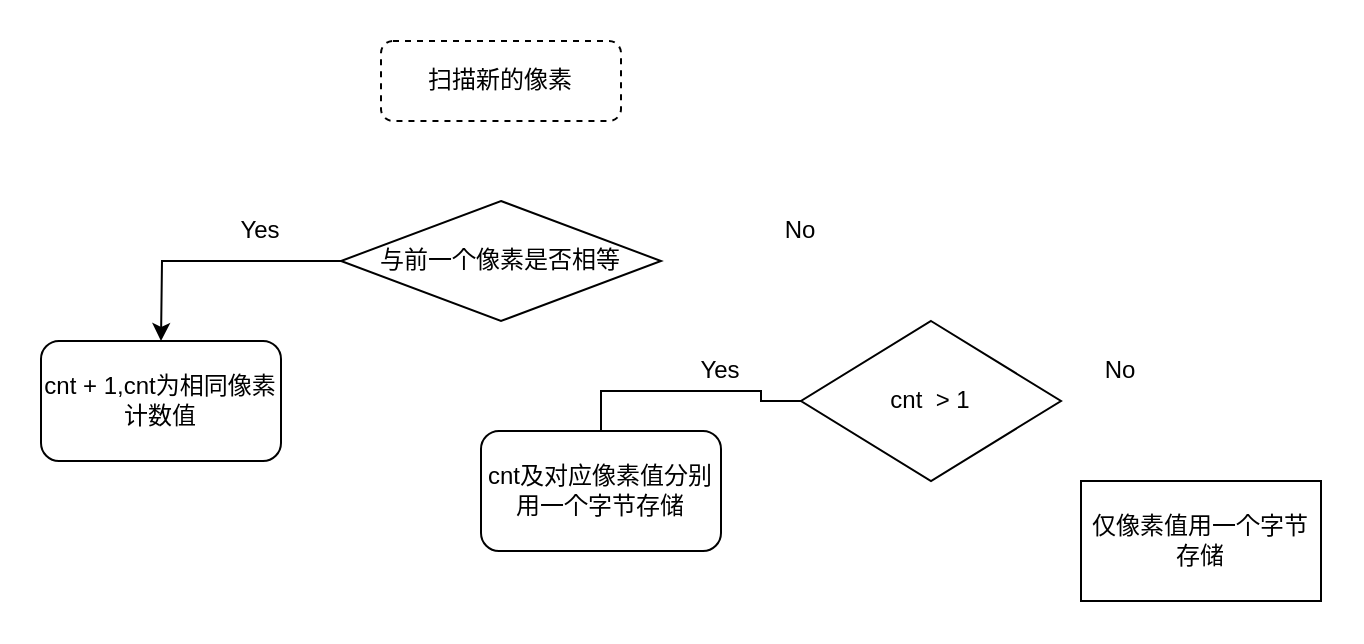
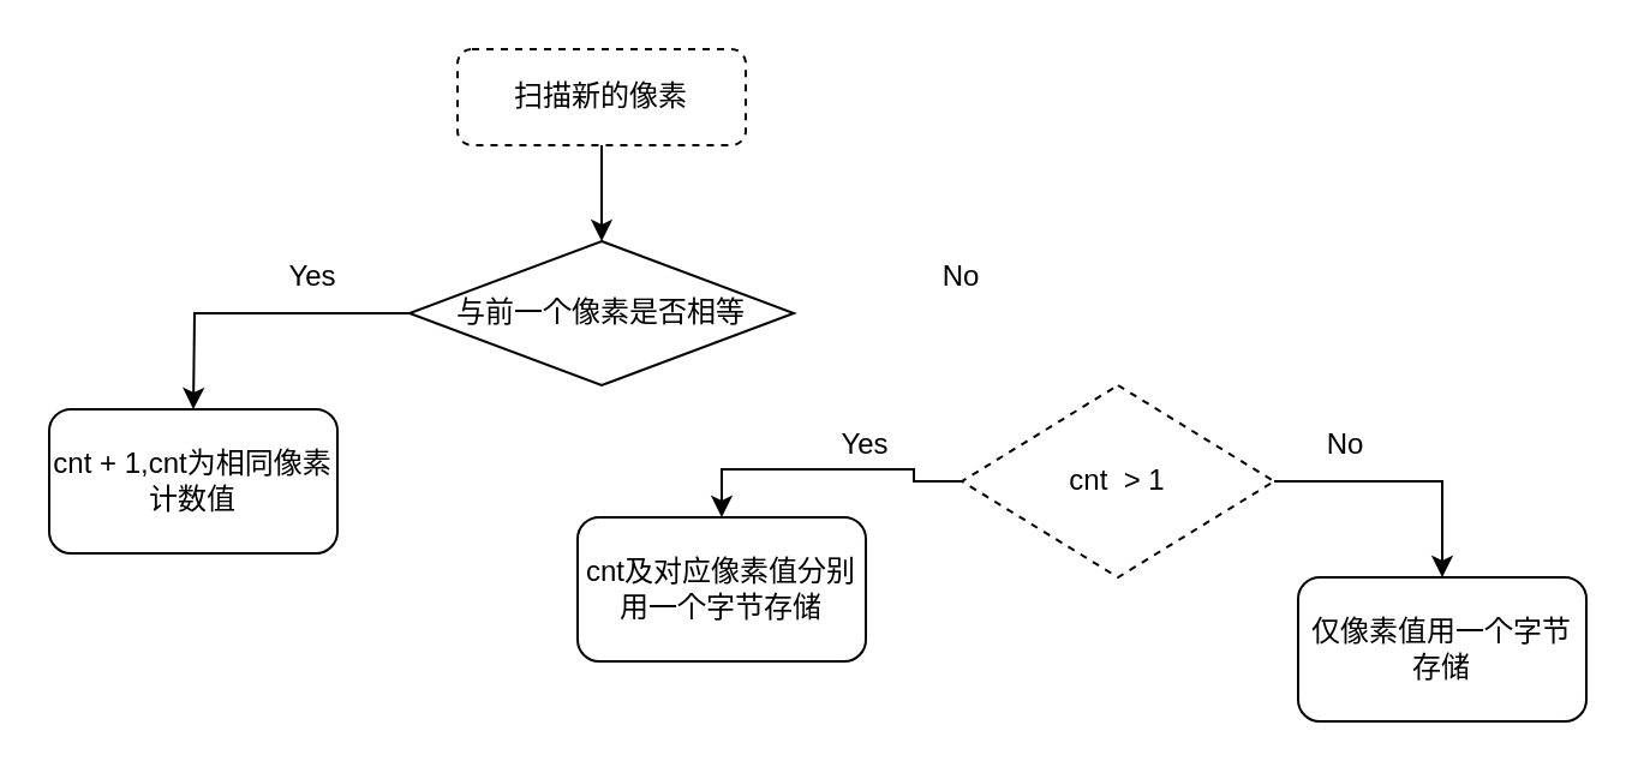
  <mxCell id="0" />
  <mxCell id="1" parent="0" />
+ <mxCell id="2" style="edgeStyle=orthogonalEdgeStyle;rounded=0;orthogonalLoop=1;jettySize=auto;html=1;entryX=0.5;entryY=0;entryDx=0;entryDy=0;" edge="1" parent="1" source="3" target="5"><mxGeometry relative="1" as="geometry"><mxPoint x="250" y="80" as="targetPoint" /></mxGeometry></mxCell>
  <mxCell id="3" value="扫描新的像素" style="rounded=1;whiteSpace=wrap;html=1;dashed=1;" vertex="1" parent="1"><mxGeometry x="190" y="20" width="120" height="40" as="geometry" /></mxCell>
  <mxCell id="4" style="edgeStyle=orthogonalEdgeStyle;rounded=0;orthogonalLoop=1;jettySize=auto;html=1;" edge="1" parent="1" source="5"><mxGeometry relative="1" as="geometry"><mxPoint x="80" y="170" as="targetPoint" /></mxGeometry></mxCell>
  <mxCell id="5" value="与前一个像素是否相等" style="rhombus;whiteSpace=wrap;html=1;" vertex="1" parent="1"><mxGeometry x="170" y="100" width="160" height="60" as="geometry" /></mxCell>
  <mxCell id="6" value="cnt + 1,cnt为相同像素计数值" style="rounded=1;whiteSpace=wrap;html=1;" vertex="1" parent="1"><mxGeometry x="20" y="170" width="120" height="60" as="geometry" /></mxCell>
  <mxCell id="7" value="Yes" style="text;html=1;strokeColor=none;fillColor=none;align=center;verticalAlign=middle;whiteSpace=wrap;rounded=0;" vertex="1" parent="1"><mxGeometry x="100" y="100" width="60" height="30" as="geometry" /></mxCell>
- <mxCell id="8" style="edgeStyle=orthogonalEdgeStyle;rounded=0;orthogonalLoop=1;jettySize=auto;html=1;entryX=0.5;entryY=0;entryDx=0;entryDy=0;endArrow=none;" edge="1" parent="1" source="10" target="12"><mxGeometry relative="1" as="geometry" /></mxCell>
- <mxCell id="10" value="cnt&amp;nbsp; &amp;gt; 1" style="rhombus;whiteSpace=wrap;html=1;" vertex="1" parent="1"><mxGeometry x="400" y="160" width="130" height="80" as="geometry" /></mxCell>
+ <mxCell id="8" style="edgeStyle=orthogonalEdgeStyle;rounded=0;orthogonalLoop=1;jettySize=auto;html=1;entryX=0.5;entryY=0;entryDx=0;entryDy=0;" edge="1" parent="1" source="10" target="12"><mxGeometry relative="1" as="geometry" /></mxCell>
+ <mxCell id="9" style="edgeStyle=orthogonalEdgeStyle;rounded=0;orthogonalLoop=1;jettySize=auto;html=1;entryX=0.5;entryY=0;entryDx=0;entryDy=0;" edge="1" parent="1" source="10" target="13"><mxGeometry relative="1" as="geometry" /></mxCell>
+ <mxCell id="10" value="cnt&amp;nbsp; &amp;gt; 1" style="rhombus;whiteSpace=wrap;html=1;dashed=1;" vertex="1" parent="1"><mxGeometry x="400" y="160" width="130" height="80" as="geometry" /></mxCell>
  <mxCell id="11" value="No" style="text;html=1;strokeColor=none;fillColor=none;align=center;verticalAlign=middle;whiteSpace=wrap;rounded=0;" vertex="1" parent="1"><mxGeometry x="370" y="100" width="60" height="30" as="geometry" /></mxCell>
  <mxCell id="12" value="cnt及对应像素值分别用一个字节存储" style="rounded=1;whiteSpace=wrap;html=1;" vertex="1" parent="1"><mxGeometry x="240" y="215" width="120" height="60" as="geometry" /></mxCell>
- <mxCell id="13" value="仅像素值用一个字节存储" style="whiteSpace=wrap;html=1;rounded=0;" vertex="1" parent="1"><mxGeometry x="540" y="240" width="120" height="60" as="geometry" /></mxCell>
+ <mxCell id="13" value="仅像素值用一个字节存储" style="rounded=1;whiteSpace=wrap;html=1;" vertex="1" parent="1"><mxGeometry x="540" y="240" width="120" height="60" as="geometry" /></mxCell>
  <mxCell id="14" value="Yes" style="text;html=1;strokeColor=none;fillColor=none;align=center;verticalAlign=middle;whiteSpace=wrap;rounded=0;" vertex="1" parent="1"><mxGeometry x="330" y="170" width="60" height="30" as="geometry" /></mxCell>
  <mxCell id="15" value="No" style="text;html=1;strokeColor=none;fillColor=none;align=center;verticalAlign=middle;whiteSpace=wrap;rounded=0;" vertex="1" parent="1"><mxGeometry x="530" y="170" width="60" height="30" as="geometry" /></mxCell>
